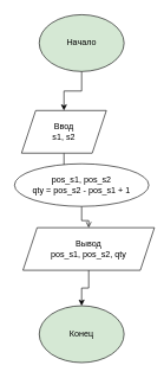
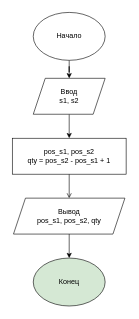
  <mxCell id="0" />
  <mxCell id="1" parent="0" />
  <mxCell id="2" value="" style="edgeStyle=orthogonalEdgeStyle;rounded=0;orthogonalLoop=1;jettySize=auto;html=1;" edge="1" parent="1" source="3" target="5"><mxGeometry relative="1" as="geometry" /></mxCell>
- <mxCell id="3" value="Начало" style="ellipse;whiteSpace=wrap;html=1;fillColor=#d5e8d4;" vertex="1" parent="1"><mxGeometry x="55" y="20" width="120" height="80" as="geometry" /></mxCell>
+ <mxCell id="3" value="Начало" style="ellipse;whiteSpace=wrap;html=1;" vertex="1" parent="1"><mxGeometry x="55" y="20" width="120" height="80" as="geometry" /></mxCell>
  <mxCell id="4" value="" style="edgeStyle=orthogonalEdgeStyle;rounded=0;orthogonalLoop=1;jettySize=auto;html=1;" edge="1" parent="1" source="5" target="7"><mxGeometry relative="1" as="geometry" /></mxCell>
- <mxCell id="5" value="Ввод&lt;br&gt;s1, s2" style="shape=parallelogram;perimeter=parallelogramPerimeter;whiteSpace=wrap;html=1;fixedSize=1;" vertex="1" parent="1"><mxGeometry x="30" y="155" width="120" height="60" as="geometry" /></mxCell>
+ <mxCell id="5" value="Ввод&lt;br&gt;s1, s2" style="shape=parallelogram;perimeter=parallelogramPerimeter;whiteSpace=wrap;html=1;fixedSize=1;" vertex="1" parent="1"><mxGeometry x="55" y="130" width="120" height="60" as="geometry" /></mxCell>
  <mxCell id="6" value="" style="edgeStyle=orthogonalEdgeStyle;rounded=0;orthogonalLoop=1;jettySize=auto;html=1;endArrow=open;" edge="1" parent="1" source="7" target="9"><mxGeometry relative="1" as="geometry" /></mxCell>
- <mxCell id="7" value="pos_s1, pos_s2&lt;br&gt;qty = pos_s2 - pos_s1 + 1" style="ellipse;whiteSpace=wrap;html=1;" vertex="1" parent="1"><mxGeometry x="20" y="230" width="190" height="60" as="geometry" /></mxCell>
+ <mxCell id="7" value="pos_s1, pos_s2&lt;br&gt;qty = pos_s2 - pos_s1 + 1" style="rounded=0;whiteSpace=wrap;html=1;" vertex="1" parent="1"><mxGeometry x="20" y="230" width="190" height="60" as="geometry" /></mxCell>
  <mxCell id="8" value="" style="edgeStyle=orthogonalEdgeStyle;rounded=0;orthogonalLoop=1;jettySize=auto;html=1;" edge="1" parent="1" source="9" target="10"><mxGeometry relative="1" as="geometry" /></mxCell>
- <mxCell id="9" value="Вывод&lt;br&gt;pos_s1, pos_s2, qty" style="shape=parallelogram;perimeter=parallelogramPerimeter;whiteSpace=wrap;html=1;fixedSize=1;" vertex="1" parent="1"><mxGeometry x="32" y="320" width="186" height="60" as="geometry" /></mxCell>
+ <mxCell id="9" value="Вывод&lt;br&gt;pos_s1, pos_s2, qty" style="shape=parallelogram;perimeter=parallelogramPerimeter;whiteSpace=wrap;html=1;fixedSize=1;" vertex="1" parent="1"><mxGeometry x="22" y="330" width="186" height="60" as="geometry" /></mxCell>
  <mxCell id="10" value="Конец" style="ellipse;whiteSpace=wrap;html=1;fillColor=#d5e8d4;" vertex="1" parent="1"><mxGeometry x="55" y="430" width="120" height="80" as="geometry" /></mxCell>
